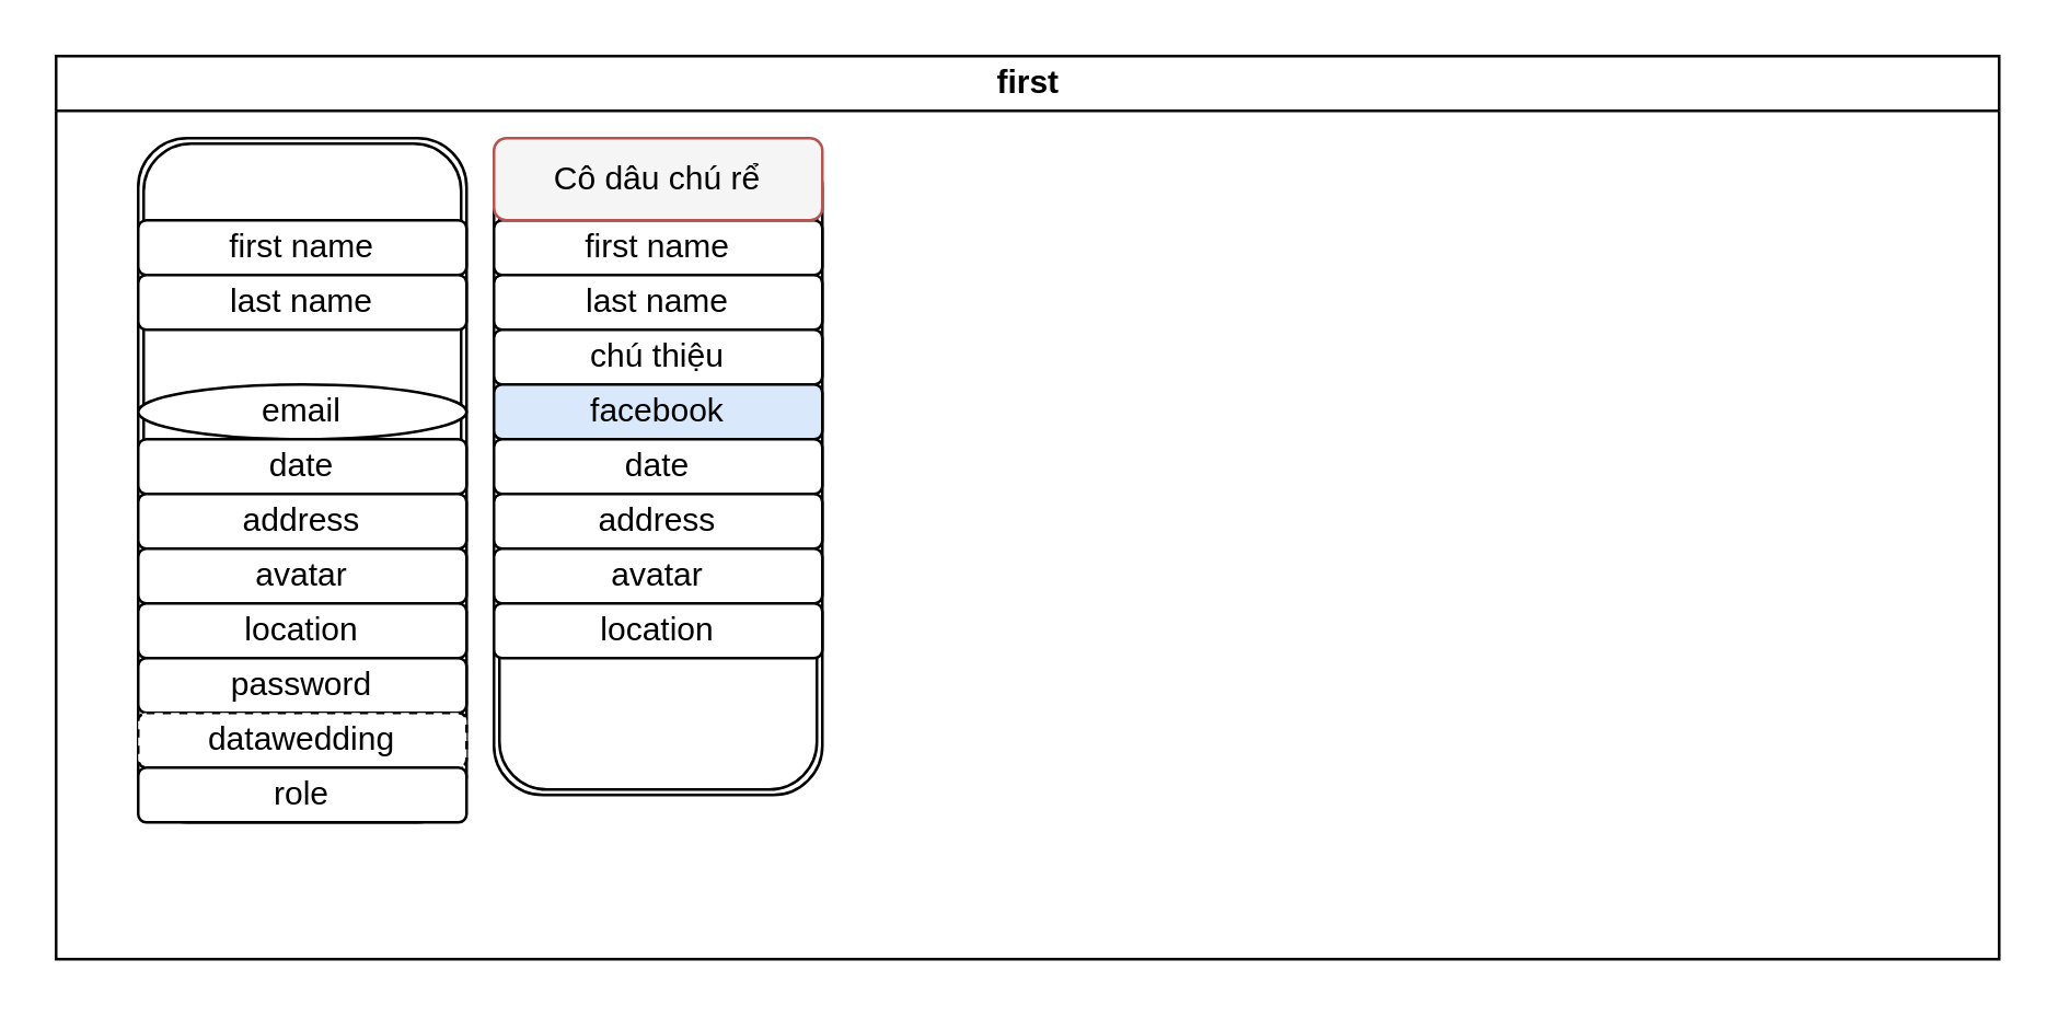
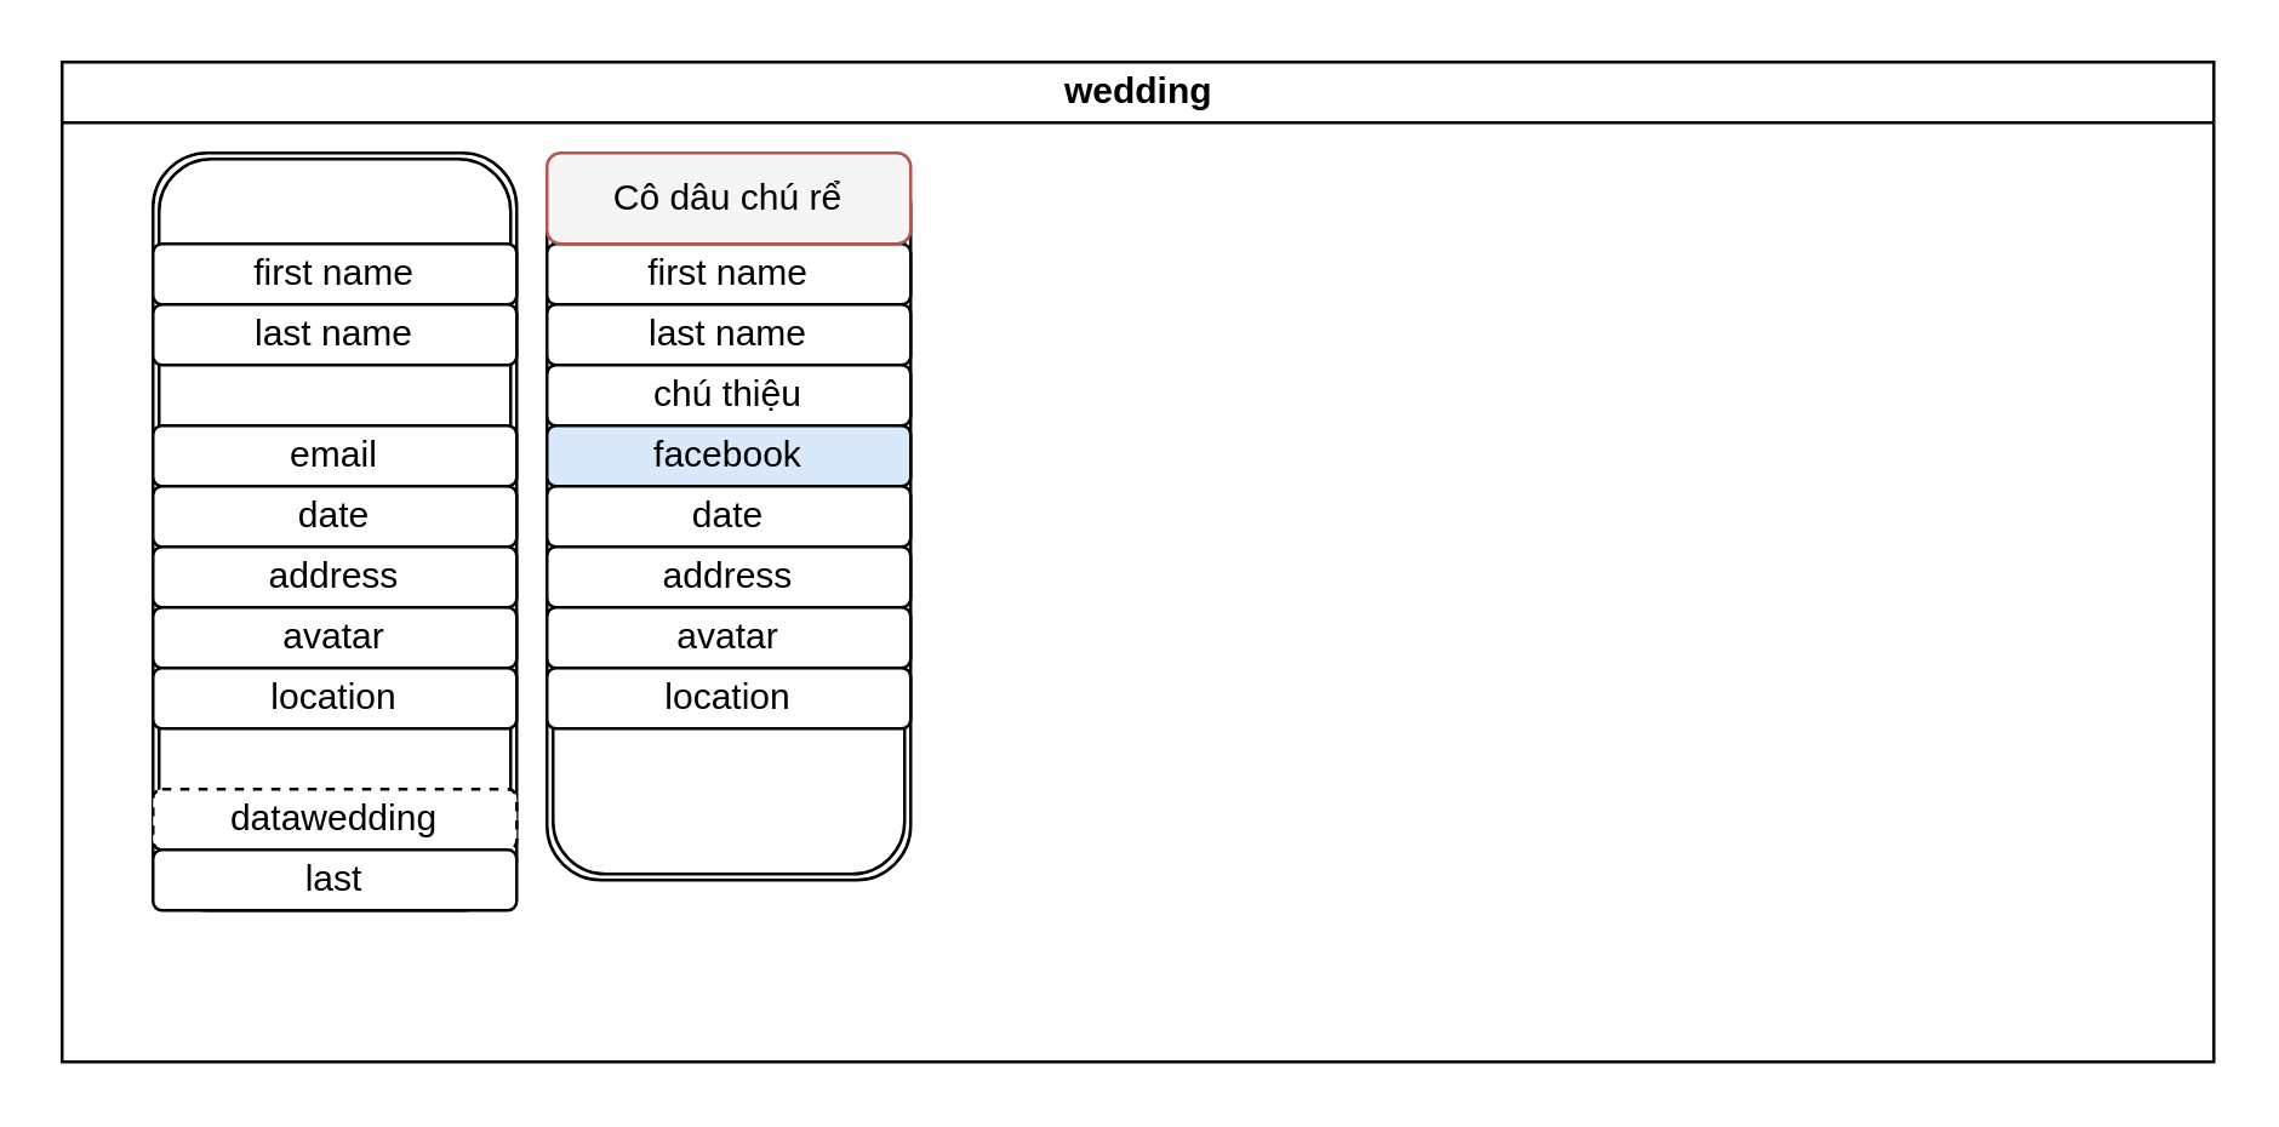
  <mxCell id="0" />
  <mxCell id="1" parent="0" />
- <mxCell id="2" value="first" style="swimlane;html=1;startSize=20;horizontal=1;containerType=tree;glass=0;" parent="1" vertex="1"><mxGeometry x="20" y="20" width="710" height="330" as="geometry" /></mxCell>
+ <mxCell id="2" value="wedding" style="swimlane;html=1;startSize=20;horizontal=1;containerType=tree;glass=0;" parent="1" vertex="1"><mxGeometry x="20" y="20" width="710" height="330" as="geometry" /></mxCell>
  <mxCell id="3" value="" style="shape=ext;double=1;rounded=1;whiteSpace=wrap;html=1;" vertex="1" parent="2"><mxGeometry x="30" y="30" width="120" height="250" as="geometry" /></mxCell>
  <mxCell id="4" value="first name" style="rounded=1;whiteSpace=wrap;html=1;" vertex="1" parent="2"><mxGeometry x="30" y="60" width="120" height="20" as="geometry" /></mxCell>
  <mxCell id="5" value="last name" style="rounded=1;whiteSpace=wrap;html=1;" vertex="1" parent="2"><mxGeometry x="30" y="80" width="120" height="20" as="geometry" /></mxCell>
- <mxCell id="6" value="&amp;nbsp;email&lt;span style=&quot;white-space: pre&quot;&gt; &lt;/span&gt;" style="ellipse;whiteSpace=wrap;html=1;" vertex="1" parent="2"><mxGeometry x="30" y="120" width="120" height="20" as="geometry" /></mxCell>
+ <mxCell id="6" value="&amp;nbsp;email&lt;span style=&quot;white-space: pre&quot;&gt; &lt;/span&gt;" style="rounded=1;whiteSpace=wrap;html=1;" vertex="1" parent="2"><mxGeometry x="30" y="120" width="120" height="20" as="geometry" /></mxCell>
  <mxCell id="7" value="date" style="rounded=1;whiteSpace=wrap;html=1;" vertex="1" parent="2"><mxGeometry x="30" y="140" width="120" height="20" as="geometry" /></mxCell>
  <mxCell id="8" value="address" style="rounded=1;whiteSpace=wrap;html=1;" vertex="1" parent="2"><mxGeometry x="30" y="160" width="120" height="20" as="geometry" /></mxCell>
  <mxCell id="9" value="avatar" style="rounded=1;whiteSpace=wrap;html=1;" vertex="1" parent="2"><mxGeometry x="30" y="180" width="120" height="20" as="geometry" /></mxCell>
  <mxCell id="10" value="location" style="rounded=1;whiteSpace=wrap;html=1;" vertex="1" parent="2"><mxGeometry x="30" y="200" width="120" height="20" as="geometry" /></mxCell>
  <mxCell id="11" value="" style="shape=ext;double=1;rounded=1;whiteSpace=wrap;html=1;" vertex="1" parent="2"><mxGeometry x="160" y="30" width="120" height="240" as="geometry" /></mxCell>
  <mxCell id="12" value="first name" style="rounded=1;whiteSpace=wrap;html=1;" vertex="1" parent="2"><mxGeometry x="160" y="60" width="120" height="20" as="geometry" /></mxCell>
  <mxCell id="13" value="last name" style="rounded=1;whiteSpace=wrap;html=1;" vertex="1" parent="2"><mxGeometry x="160" y="80" width="120" height="20" as="geometry" /></mxCell>
  <mxCell id="14" value="chú thiệu" style="rounded=1;whiteSpace=wrap;html=1;" vertex="1" parent="2"><mxGeometry x="160" y="100" width="120" height="20" as="geometry" /></mxCell>
  <mxCell id="15" value="facebook" style="rounded=1;whiteSpace=wrap;html=1;fillColor=#dae8fc;" vertex="1" parent="2"><mxGeometry x="160" y="120" width="120" height="20" as="geometry" /></mxCell>
  <mxCell id="16" value="date" style="rounded=1;whiteSpace=wrap;html=1;" vertex="1" parent="2"><mxGeometry x="160" y="140" width="120" height="20" as="geometry" /></mxCell>
  <mxCell id="17" value="address" style="rounded=1;whiteSpace=wrap;html=1;" vertex="1" parent="2"><mxGeometry x="160" y="160" width="120" height="20" as="geometry" /></mxCell>
  <mxCell id="18" value="avatar" style="rounded=1;whiteSpace=wrap;html=1;" vertex="1" parent="2"><mxGeometry x="160" y="180" width="120" height="20" as="geometry" /></mxCell>
  <mxCell id="19" value="location" style="rounded=1;whiteSpace=wrap;html=1;" vertex="1" parent="2"><mxGeometry x="160" y="200" width="120" height="20" as="geometry" /></mxCell>
- <mxCell id="20" value="password" style="rounded=1;whiteSpace=wrap;html=1;" vertex="1" parent="2"><mxGeometry x="30" y="220" width="120" height="20" as="geometry" /></mxCell>
  <mxCell id="21" value="datawedding" style="rounded=1;whiteSpace=wrap;html=1;dashed=1;" vertex="1" parent="2"><mxGeometry x="30" y="240" width="120" height="20" as="geometry" /></mxCell>
- <mxCell id="22" value="role" style="rounded=1;whiteSpace=wrap;html=1;" vertex="1" parent="2"><mxGeometry x="30" y="260" width="120" height="20" as="geometry" /></mxCell>
+ <mxCell id="22" value="last" style="rounded=1;whiteSpace=wrap;html=1;" vertex="1" parent="2"><mxGeometry x="30" y="260" width="120" height="20" as="geometry" /></mxCell>
  <mxCell id="23" value="Cô dâu chú rể" style="rounded=1;whiteSpace=wrap;html=1;fillColor=#f5f5f5;strokeColor=#b85450;" vertex="1" parent="2"><mxGeometry x="160" y="30" width="120" height="30" as="geometry" /></mxCell>
